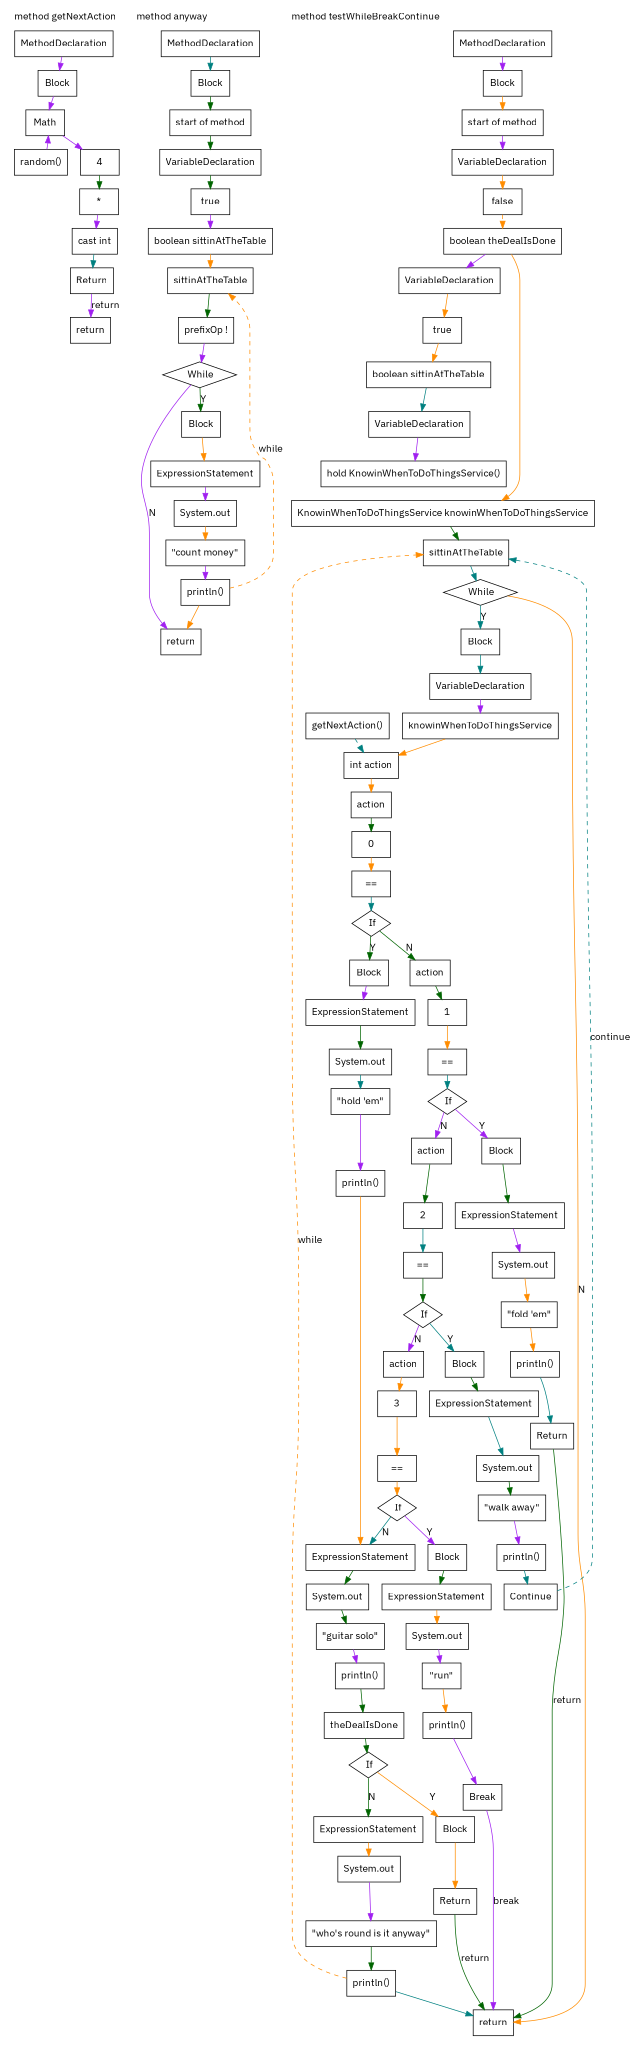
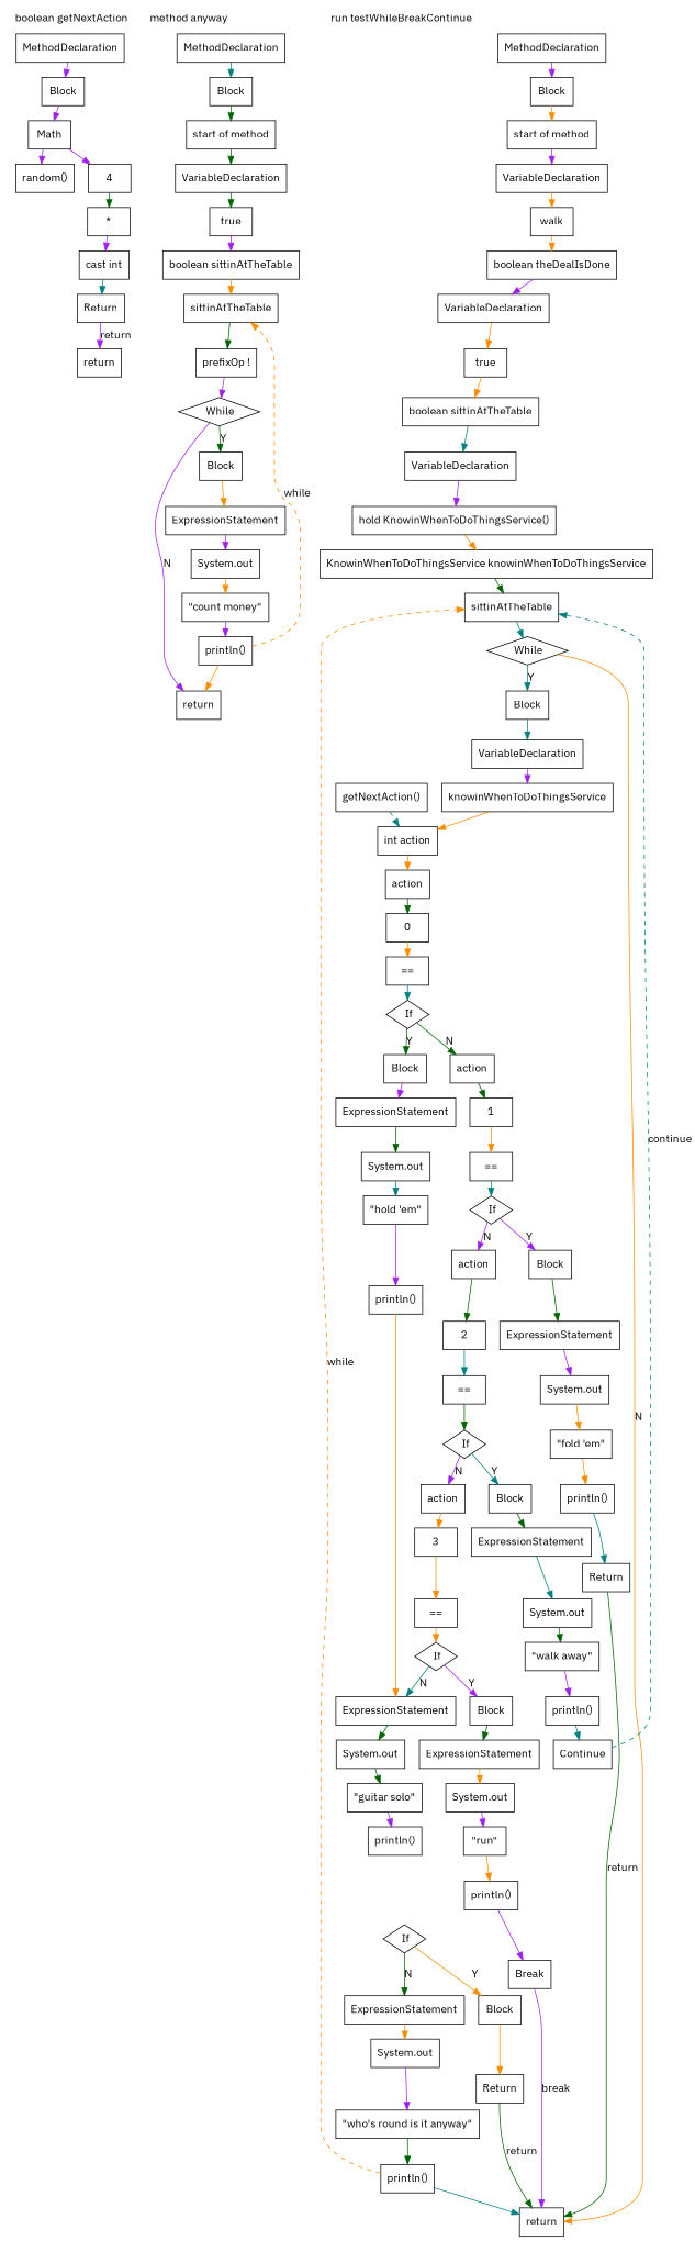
  digraph {
    compound=true
    fontname="IBM Plex Sans"
    node [fillcolor=white fontname="IBM Plex Sans" shape=rect style=filled]
    edge [color=purple fontname="IBM Plex Sans"]
    n1 [label=MethodDeclaration]
    n2 [label=Block]
    n3 [label=Return]
    n4 [label="cast int"]
    n5 [label="*"]
    n6 [label="random()"]
    n7 [label=Math]
    n8 [label=4]
    n9 [label=return]
    n10 [label=MethodDeclaration]
    n11 [label=Block]
    n12 [label="start of method"]
    n13 [label=VariableDeclaration]
    n14 [label="boolean sittinAtTheTable"]
    n15 [label=true]
    n16 [label=" While" shape=diamond]
    n17 [label="prefixOp !"]
    n18 [label=sittinAtTheTable]
    n19 [label=Block]
    n20 [label=ExpressionStatement]
    n21 [label="println()"]
    n22 [label="System.out"]
    n23 [label="\"count money\""]
    n24 [label=return]
    n25 [label=MethodDeclaration]
    n26 [label=Block]
    n27 [label="start of method"]
    n28 [label=VariableDeclaration]
    n29 [label="boolean theDealIsDone"]
-   n30 [label=false]
+   n30 [label=walk]
    n31 [label=VariableDeclaration]
    n32 [label="boolean sittinAtTheTable"]
    n33 [label=true]
    n34 [label=VariableDeclaration]
    n35 [label="KnowinWhenToDoThingsService knowinWhenToDoThingsService"]
    n36 [label="hold KnowinWhenToDoThingsService()"]
    n37 [label=" While" shape=diamond]
    n38 [label=sittinAtTheTable]
    n39 [label=Block]
    n40 [label=VariableDeclaration]
    n41 [label="int action"]
    n42 [label="getNextAction()"]
    n43 [label=knowinWhenToDoThingsService]
    n44 [label=" If" shape=diamond]
    n45 [label="=="]
    n46 [label=action]
    n47 [label=0]
    n48 [label=Block]
    n49 [label=ExpressionStatement]
    n50 [label="println()"]
    n51 [label="System.out"]
    n52 [label="\"hold 'em\""]
    n53 [label=" If" shape=diamond]
    n54 [label="=="]
    n55 [label=action]
    n56 [label=1]
    n57 [label=Block]
    n58 [label=ExpressionStatement]
    n59 [label="println()"]
    n60 [label="System.out"]
    n61 [label="\"fold 'em\""]
    n62 [label=Return]
    n63 [label=" If" shape=diamond]
    n64 [label="=="]
    n65 [label=action]
    n66 [label=2]
    n67 [label=Block]
    n68 [label=ExpressionStatement]
    n69 [label="println()"]
    n70 [label="System.out"]
    n71 [label="\"walk away\""]
    n72 [label=Continue]
    n73 [label=" If" shape=diamond]
    n74 [label="=="]
    n75 [label=action]
    n76 [label=3]
    n77 [label=Block]
    n78 [label=ExpressionStatement]
    n79 [label="println()"]
    n80 [label="System.out"]
    n81 [label="\"run\""]
    n82 [label=Break]
    n83 [label=ExpressionStatement]
    n84 [label="println()"]
    n85 [label="System.out"]
    n86 [label="\"guitar solo\""]
    n87 [label=" If" shape=diamond]
-   n88 [label=theDealIsDone]
    n89 [label=Block]
    n90 [label=Return]
    n91 [label=ExpressionStatement]
    n92 [label="println()"]
    n93 [label="System.out"]
    n94 [label="\"who's round is it anyway\""]
    n95 [label=return]
    subgraph cluster_1 {
-     label="method getNextAction"
+     label="boolean getNextAction"
      labeljust=l
      pencolor=transparent
      ranksep=0.5
      n1
      n2
      n3
      n4
      n5
      n6
      n7
      n8
      n9
    }
    subgraph cluster_2 {
      label="method anyway"
      labeljust=l
      pencolor=transparent
      ranksep=0.5
      n10
      n11
      n12
      n13
      n14
      n15
      n16
      n17
      n18
      n19
      n20
      n21
      n22
      n23
      n24
    }
    subgraph cluster_3 {
-     label="method testWhileBreakContinue"
+     label="run testWhileBreakContinue"
      labeljust=l
      pencolor=transparent
      ranksep=0.5
      n25
      n26
      n27
      n28
      n29
      n30
      n31
      n32
      n33
      n34
      n35
      n36
      n37
      n38
      n39
      n40
      n41
      n42
      n43
      n44
      n45
      n46
      n47
      n48
      n49
      n50
      n51
      n52
      n53
      n54
      n55
      n56
      n57
      n58
      n59
      n60
      n61
      n62
      n63
      n64
      n65
      n66
      n67
      n68
      n69
      n70
      n71
      n72
      n73
      n74
      n75
      n76
      n77
      n78
      n79
      n80
      n81
      n82
      n83
      n84
      n85
      n86
      n87
-     n88
      n89
      n90
      n91
      n92
      n93
      n94
      n95
    }
    n1 -> n2
    n2 -> n7
    n3 -> n9 [label=return]
    n4 -> n3 [color=teal]
    n5 -> n4
-   n6 -> n7
+   n7 -> n6
    n7 -> n8
    n8 -> n5 [color=darkgreen]
    n10 -> n11 [color=teal]
    n11 -> n12 [color=darkgreen]
    n12 -> n13 [color=darkgreen]
    n13 -> n15 [color=darkgreen]
    n14 -> n18 [color=darkorange]
    n15 -> n14
    n16 -> n19 [color=darkgreen label=Y]
    n16 -> n24 [label=N]
    n17 -> n16
    n18 -> n17 [color=darkgreen]
    n19 -> n20 [color=darkorange]
    n20 -> n22
    n21 -> n18 [color=darkorange label=while style=dashed]
    n21 -> n24 [color=darkorange]
    n22 -> n23 [color=darkorange]
    n23 -> n21
    n25 -> n26
    n26 -> n27 [color=darkorange]
    n27 -> n28
    n28 -> n30 [color=darkorange]
    n29 -> n31
    n30 -> n29 [color=darkorange style=dashed]
    n31 -> n33 [color=darkorange]
    n32 -> n34 [color=teal]
    n33 -> n32 [color=darkorange]
    n34 -> n36
    n35 -> n38 [color=darkgreen]
-   n29 -> n35 [color=darkorange]
+   n36 -> n35 [color=darkorange]
    n37 -> n39 [color=teal label=Y]
    n37 -> n95 [color=darkorange label=N]
    n38 -> n37 [color=teal]
    n39 -> n40 [color=teal]
    n40 -> n43
    n41 -> n46 [color=darkorange]
    n42 -> n41 [color=teal style=dashed]
    n43 -> n41 [color=darkorange]
    n44 -> n48 [color=darkgreen label=Y]
    n44 -> n55 [color=darkgreen label=N]
    n45 -> n44 [color=teal]
    n46 -> n47 [color=darkgreen]
    n47 -> n45 [color=darkorange]
    n48 -> n49
    n49 -> n51 [color=darkgreen]
    n50 -> n83 [color=darkorange]
    n51 -> n52 [color=teal]
    n52 -> n50
    n53 -> n57 [label=Y]
    n53 -> n65 [label=N]
    n54 -> n53 [color=teal]
    n55 -> n56 [color=darkgreen]
    n56 -> n54 [color=darkorange]
    n57 -> n58 [color=darkgreen]
    n58 -> n60
    n59 -> n62 [color=teal]
    n60 -> n61 [color=darkorange]
    n61 -> n59 [color=darkorange]
    n62 -> n95 [color=darkgreen label=return]
    n63 -> n67 [color=teal label=Y]
    n63 -> n75 [label=N]
    n64 -> n63 [color=darkgreen]
    n65 -> n66 [color=darkgreen]
    n66 -> n64 [color=teal]
    n67 -> n68 [color=darkgreen]
    n68 -> n70 [color=teal]
    n69 -> n72 [color=teal]
    n70 -> n71 [color=darkgreen]
    n71 -> n69
    n72 -> n38 [color=teal label=continue style=dashed]
    n73 -> n77 [label=Y]
    n73 -> n83 [color=teal label=N]
    n74 -> n73 [color=darkorange]
    n75 -> n76 [color=darkorange]
    n76 -> n74 [color=darkorange]
    n77 -> n78 [color=darkgreen]
    n78 -> n80 [color=darkorange]
    n79 -> n82
    n80 -> n81
    n81 -> n79 [color=darkorange]
    n82 -> n95 [label=break]
    n83 -> n85 [color=darkgreen]
-   n84 -> n88 [color=darkgreen]
    n85 -> n86 [color=darkgreen]
    n86 -> n84
    n87 -> n89 [color=darkorange label=Y]
    n87 -> n91 [color=darkgreen label=N]
-   n88 -> n87 [color=darkgreen]
    n89 -> n90 [color=darkorange]
    n90 -> n95 [color=darkgreen label=return]
    n91 -> n93 [color=darkorange]
    n92 -> n38 [color=darkorange label=while style=dashed]
    n92 -> n95 [color=teal]
    n93 -> n94
    n94 -> n92 [color=darkgreen]
  }
